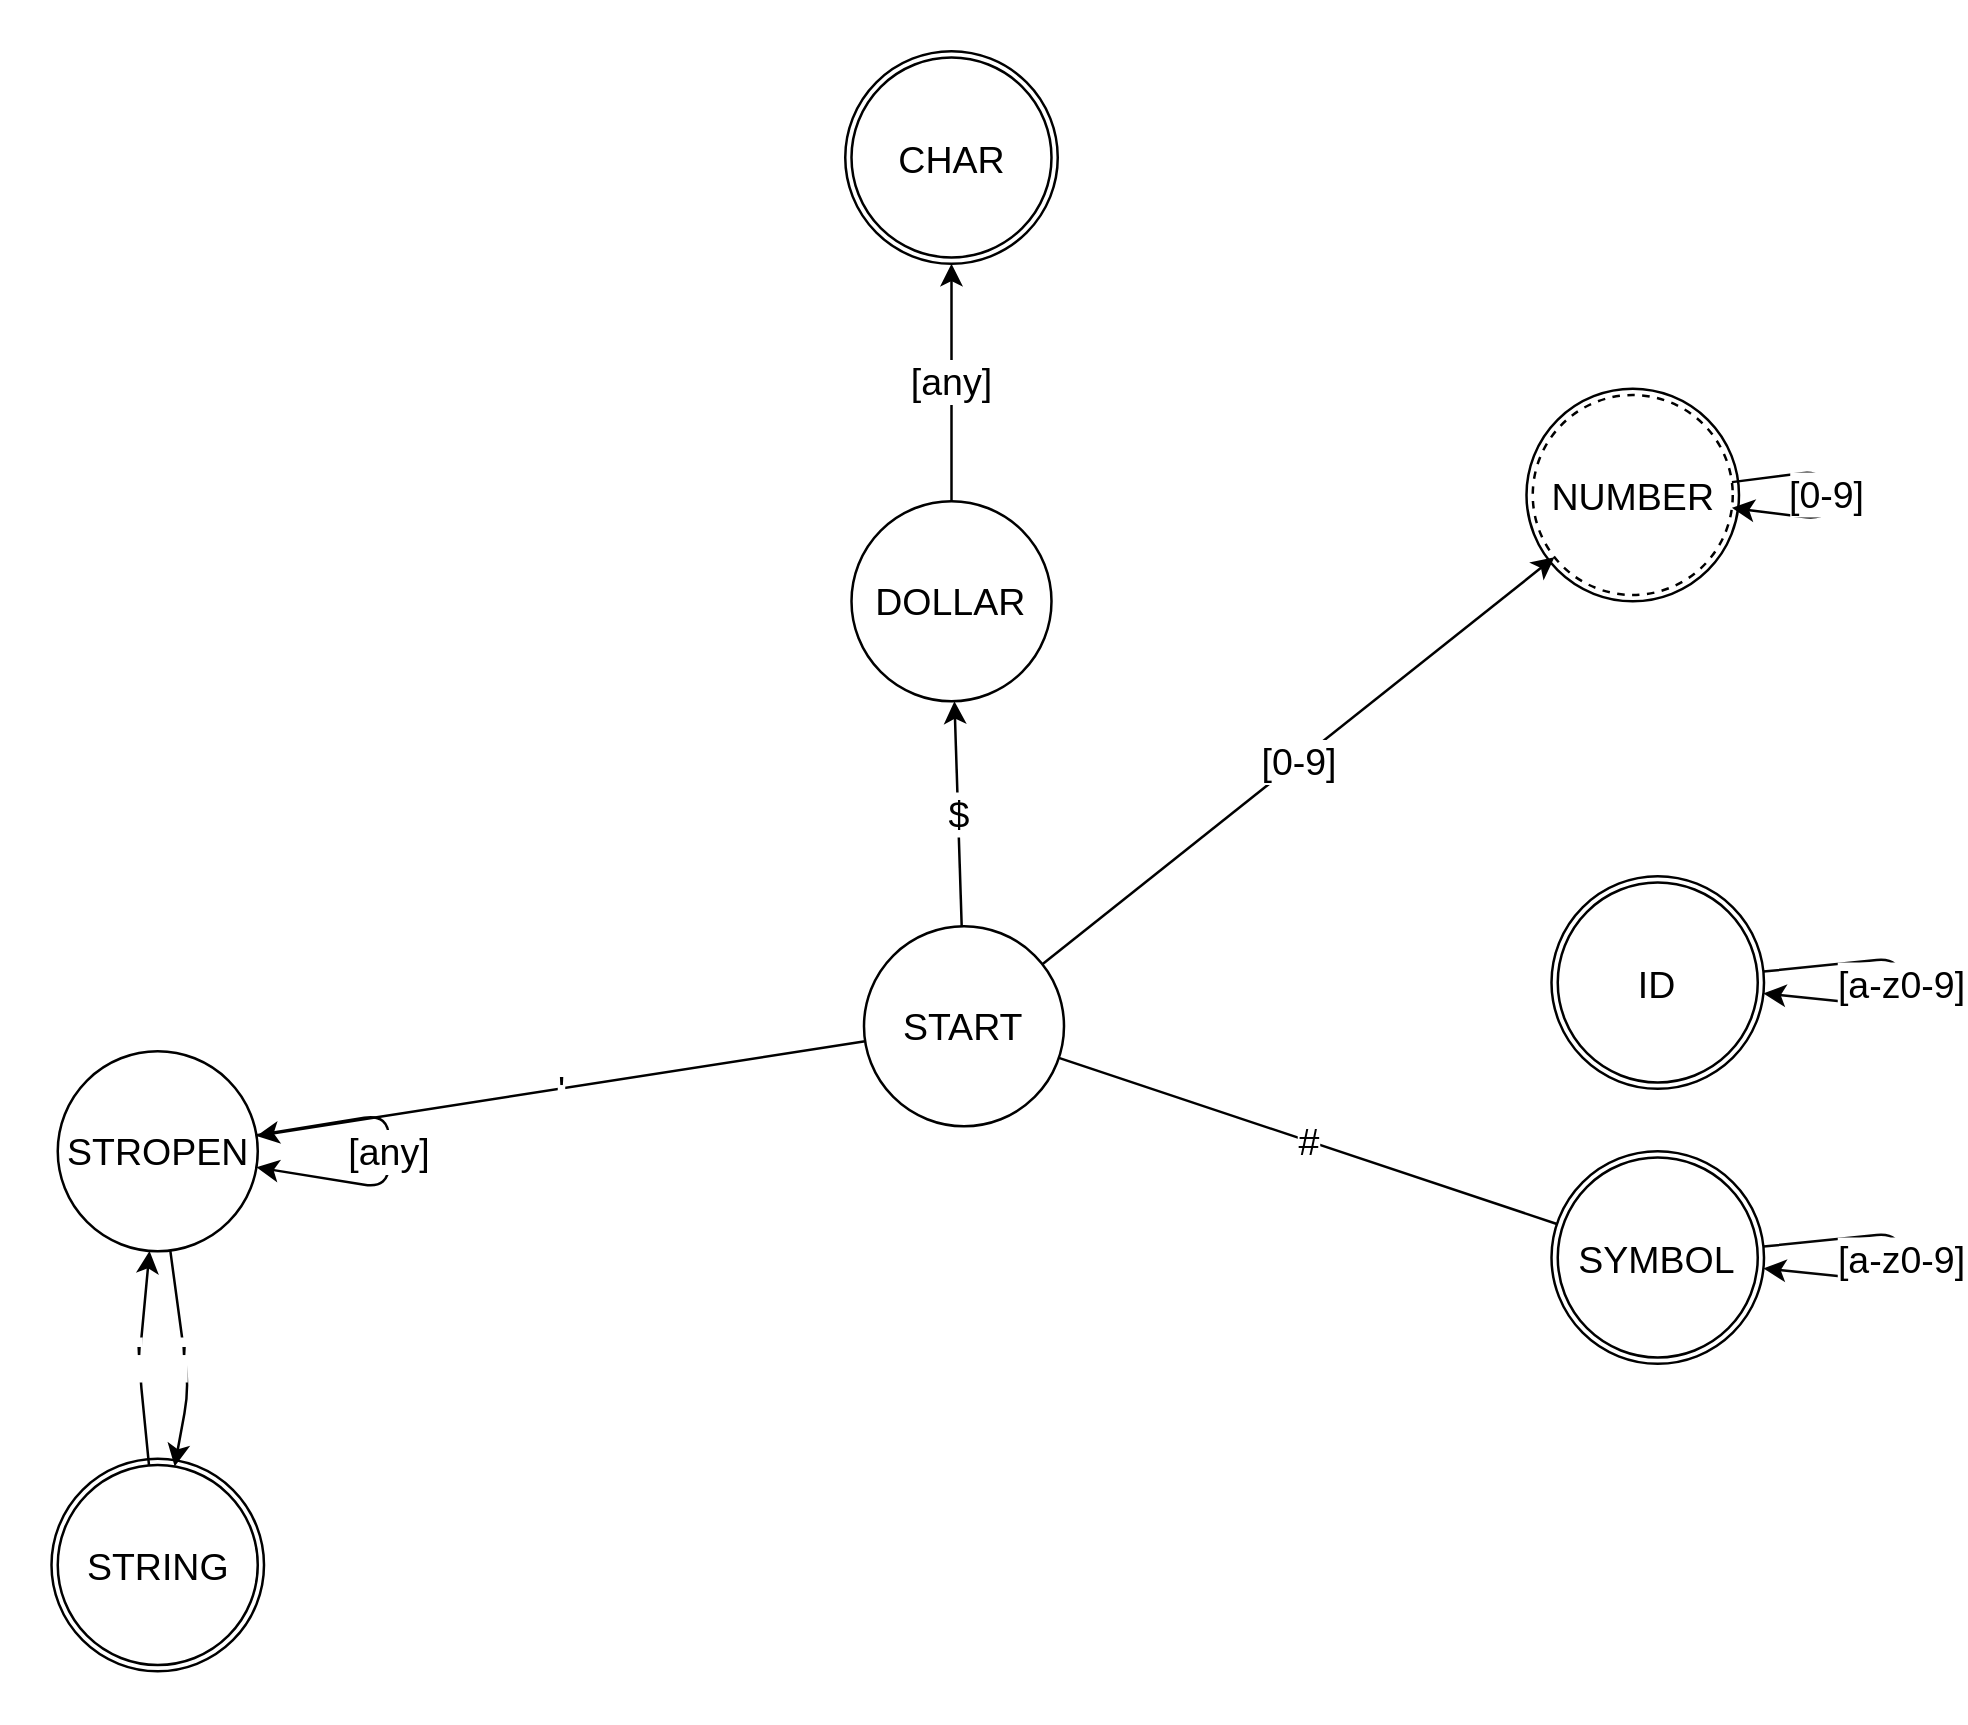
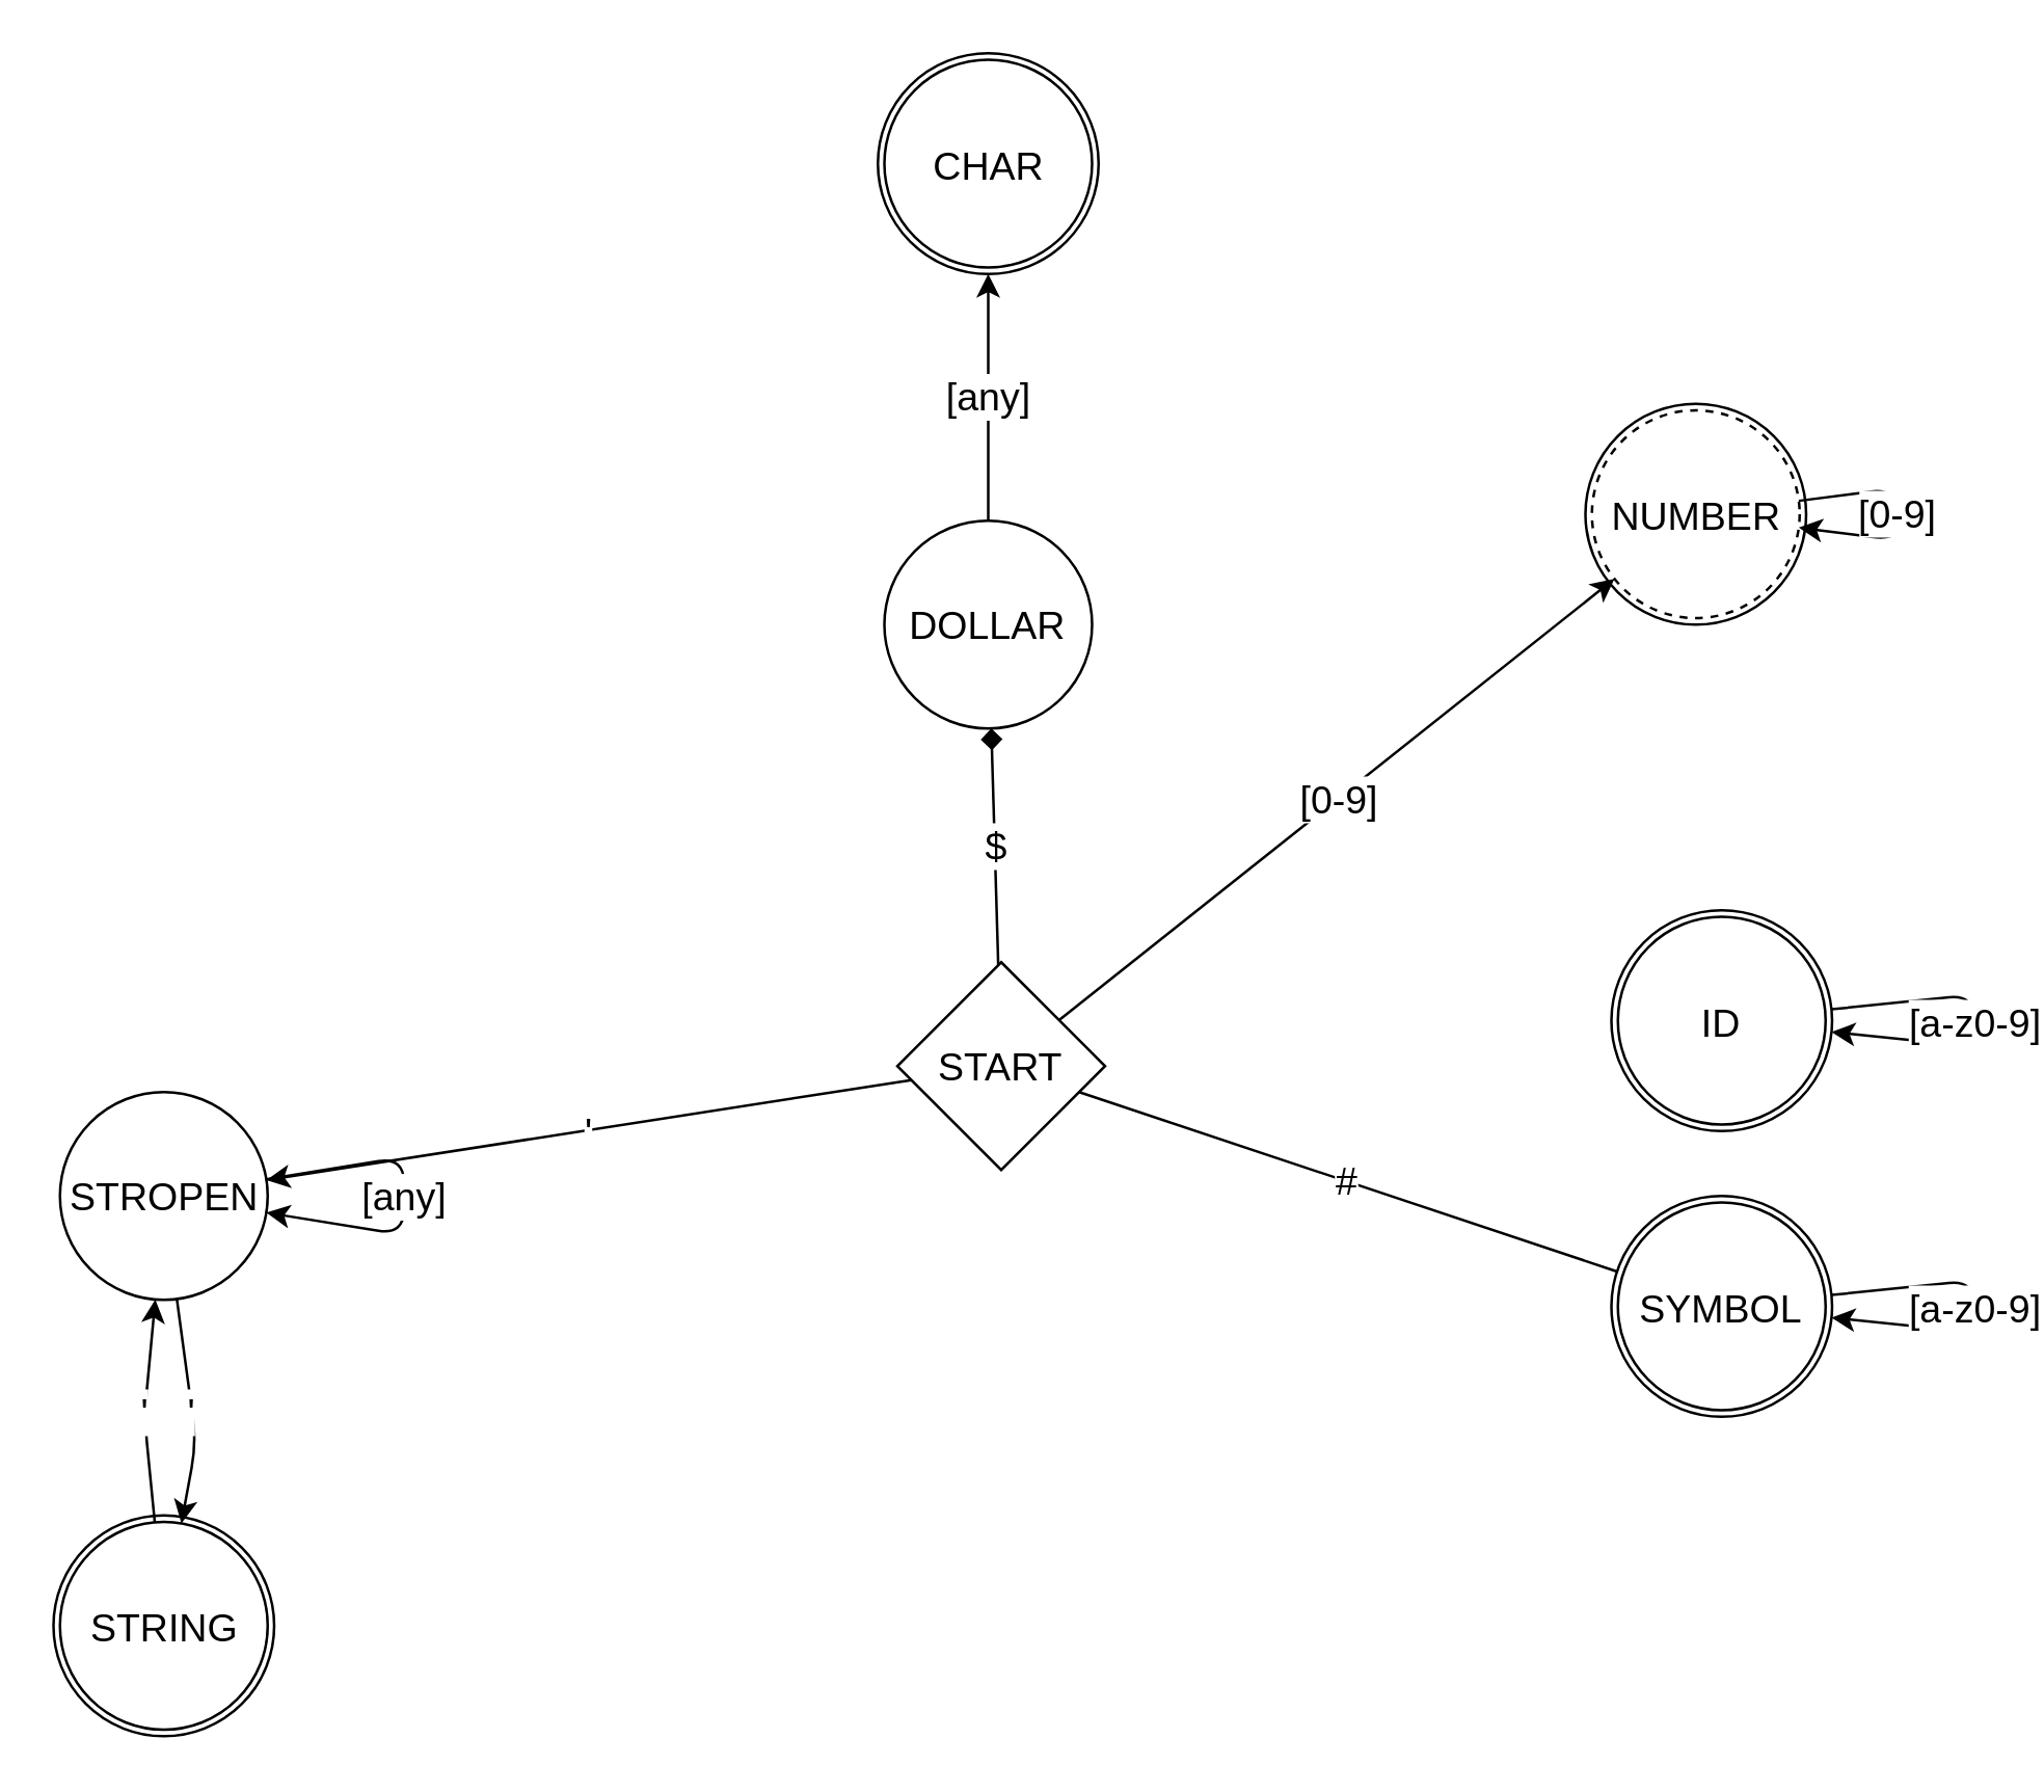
  <mxCell id="0" />
  <mxCell id="1" parent="0" />
- <mxCell id="2" value="$" style="edgeStyle=none;html=1;labelBorderColor=none;spacing=2;spacingTop=0;fontSize=15;" parent="1" source="6" target="8" edge="1"><mxGeometry relative="1" as="geometry" /></mxCell>
+ <mxCell id="2" value="$" style="edgeStyle=none;html=1;labelBorderColor=none;spacing=2;spacingTop=0;fontSize=15;endArrow=diamond;" parent="1" source="6" target="8" edge="1"><mxGeometry relative="1" as="geometry" /></mxCell>
  <mxCell id="3" value="[0-9]" style="edgeStyle=none;shape=connector;rounded=1;sketch=0;jumpStyle=none;html=1;shadow=0;labelBackgroundColor=default;labelBorderColor=none;fontFamily=Helvetica;fontSize=15;fontColor=default;endArrow=classic;startSize=6;sourcePerimeterSpacing=0;strokeColor=default;" parent="1" source="6" target="17" edge="1"><mxGeometry relative="1" as="geometry" /></mxCell>
  <mxCell id="4" value="'" style="edgeStyle=none;shape=connector;rounded=1;sketch=0;jumpStyle=none;jumpSize=12;html=1;shadow=0;labelBackgroundColor=default;labelBorderColor=none;fontFamily=Helvetica;fontSize=15;fontColor=default;endArrow=classic;startSize=6;sourcePerimeterSpacing=0;strokeColor=default;" parent="1" source="6" target="25" edge="1"><mxGeometry relative="1" as="geometry" /></mxCell>
  <mxCell id="5" value="#" style="edgeStyle=none;html=1;fontSize=15;endArrow=none;" parent="1" source="6" target="22" edge="1"><mxGeometry relative="1" as="geometry" /></mxCell>
- <mxCell id="6" value="START" style="ellipse;whiteSpace=wrap;html=1;aspect=fixed;fontSize=15;" parent="1" vertex="1"><mxGeometry x="345" y="370" width="80" height="80" as="geometry" /></mxCell>
+ <mxCell id="6" value="START" style="rhombus;whiteSpace=wrap;html=1;aspect=fixed;fontSize=15;" parent="1" vertex="1"><mxGeometry x="345" y="370" width="80" height="80" as="geometry" /></mxCell>
  <mxCell id="7" value="[any]" style="edgeStyle=none;shape=connector;rounded=1;html=1;labelBackgroundColor=default;fontFamily=Helvetica;fontSize=15;fontColor=default;endArrow=classic;strokeColor=default;" parent="1" source="8" target="11" edge="1"><mxGeometry relative="1" as="geometry" /></mxCell>
  <mxCell id="8" value="&lt;font style=&quot;font-size: 15px&quot;&gt;DOLLAR&lt;/font&gt;" style="ellipse;whiteSpace=wrap;html=1;aspect=fixed;" parent="1" vertex="1"><mxGeometry x="340" y="200" width="80" height="80" as="geometry" /></mxCell>
  <mxCell id="9" value="" style="group;fontFamily=Helvetica;fontSize=15;fontColor=default;strokeColor=none;fillColor=default;html=1;" parent="1" vertex="1" connectable="0"><mxGeometry x="337.5" y="20" width="85" height="85" as="geometry" /></mxCell>
  <mxCell id="10" value="" style="ellipse;whiteSpace=wrap;html=1;aspect=fixed;fillColor=default;gradientColor=none;fontFamily=Helvetica;fontSize=15;fontColor=default;strokeColor=default;" parent="9" vertex="1"><mxGeometry x="2.5" y="2.5" width="80" height="80" as="geometry" /></mxCell>
  <mxCell id="11" value="CHAR" style="ellipse;whiteSpace=wrap;html=1;aspect=fixed;fillColor=none;gradientColor=none;fontFamily=Helvetica;fontSize=15;fontColor=default;strokeColor=default;" parent="9" vertex="1"><mxGeometry width="85" height="85" as="geometry" /></mxCell>
  <mxCell id="12" value="" style="group;fontFamily=Helvetica;fontSize=15;fontColor=default;strokeColor=none;fillColor=none;html=1;imageAspect=1;absoluteArcSize=0;autosize=0;" parent="1" vertex="1" connectable="0"><mxGeometry x="620" y="350" width="85" height="85" as="geometry" /></mxCell>
  <mxCell id="13" value="" style="ellipse;whiteSpace=wrap;html=1;aspect=fixed;fillColor=default;gradientColor=none;fontFamily=Helvetica;fontSize=15;fontColor=default;strokeColor=default;" parent="12" vertex="1"><mxGeometry x="2.5" y="2.5" width="80" height="80" as="geometry" /></mxCell>
  <mxCell id="14" value="ID" style="ellipse;whiteSpace=wrap;html=1;aspect=fixed;fillColor=none;gradientColor=none;fontFamily=Helvetica;fontSize=15;fontColor=default;strokeColor=default;" parent="12" vertex="1"><mxGeometry width="85" height="85" as="geometry" /></mxCell>
  <mxCell id="15" value="[a-z0-9]" style="edgeStyle=none;shape=connector;html=1;labelBackgroundColor=default;labelBorderColor=none;fontFamily=Helvetica;fontSize=15;fontColor=default;endArrow=classic;strokeColor=default;orthogonalLoop=0;backgroundOutline=0;arcSize=20;fillOpacity=100;strokeOpacity=98;rounded=1;startSize=6;sourcePerimeterSpacing=0;jumpStyle=none;shadow=0;sketch=0;" parent="12" source="14" target="14" edge="1"><mxGeometry relative="1" as="geometry"><Array as="points"><mxPoint x="140" y="43" /></Array></mxGeometry></mxCell>
  <mxCell id="16" value="" style="group;pointerEvents=0;fontFamily=Helvetica;fontSize=15;fontColor=default;fillColor=none;gradientColor=none;html=1;" parent="1" vertex="1" connectable="0"><mxGeometry x="610" y="155" width="85" height="85" as="geometry" /></mxCell>
  <mxCell id="17" value="NUMBER" style="ellipse;whiteSpace=wrap;html=1;aspect=fixed;fillColor=default;gradientColor=none;pointerEvents=0;fontFamily=Helvetica;fontSize=15;fontColor=default;dashed=1;" parent="16" vertex="1"><mxGeometry x="2.5" y="2.5" width="80" height="80" as="geometry" /></mxCell>
  <mxCell id="18" value="" style="ellipse;whiteSpace=wrap;html=1;aspect=fixed;fillColor=none;gradientColor=none;pointerEvents=0;fontFamily=Helvetica;fontSize=15;fontColor=default;" parent="16" vertex="1"><mxGeometry width="85" height="85" as="geometry" /></mxCell>
  <mxCell id="19" value="[0-9]" style="edgeStyle=none;shape=connector;rounded=1;sketch=0;jumpStyle=none;html=1;shadow=0;labelBackgroundColor=default;labelBorderColor=none;fontFamily=Helvetica;fontSize=15;fontColor=default;endArrow=classic;startSize=6;sourcePerimeterSpacing=0;strokeColor=default;" parent="16" source="17" target="17" edge="1"><mxGeometry relative="1" as="geometry"><Array as="points"><mxPoint x="120" y="43" /></Array></mxGeometry></mxCell>
  <mxCell id="20" value="" style="group;fontFamily=Helvetica;fontSize=15;fontColor=default;strokeColor=none;fillColor=none;html=1;imageAspect=1;absoluteArcSize=0;autosize=0;" parent="1" vertex="1" connectable="0"><mxGeometry x="620" y="460" width="85" height="85" as="geometry" /></mxCell>
  <mxCell id="21" value="" style="ellipse;whiteSpace=wrap;html=1;aspect=fixed;fillColor=default;gradientColor=none;fontFamily=Helvetica;fontSize=15;fontColor=default;strokeColor=default;" parent="20" vertex="1"><mxGeometry x="2.5" y="2.5" width="80" height="80" as="geometry" /></mxCell>
  <mxCell id="22" value="SYMBOL" style="ellipse;whiteSpace=wrap;html=1;aspect=fixed;fillColor=none;gradientColor=none;fontFamily=Helvetica;fontSize=15;fontColor=default;strokeColor=default;" parent="20" vertex="1"><mxGeometry width="85" height="85" as="geometry" /></mxCell>
  <mxCell id="23" value="[a-z0-9]" style="edgeStyle=none;shape=connector;html=1;labelBackgroundColor=default;labelBorderColor=none;fontFamily=Helvetica;fontSize=15;fontColor=default;endArrow=classic;strokeColor=default;orthogonalLoop=0;backgroundOutline=0;arcSize=20;fillOpacity=100;strokeOpacity=98;rounded=1;startSize=6;sourcePerimeterSpacing=0;jumpStyle=none;shadow=0;sketch=0;" parent="20" source="22" target="22" edge="1"><mxGeometry relative="1" as="geometry"><Array as="points"><mxPoint x="140" y="43" /></Array></mxGeometry></mxCell>
  <mxCell id="24" value="" style="group" parent="1" vertex="1" connectable="0"><mxGeometry x="20" y="420" width="135" height="248.0" as="geometry" /></mxCell>
  <mxCell id="25" value="STROPEN" style="ellipse;whiteSpace=wrap;html=1;aspect=fixed;fillColor=default;gradientColor=none;pointerEvents=0;fontFamily=Helvetica;fontSize=15;fontColor=default;" parent="24" vertex="1"><mxGeometry x="2.5" width="80" height="80" as="geometry" /></mxCell>
  <mxCell id="26" value="[any]" style="edgeStyle=none;shape=connector;rounded=1;sketch=0;jumpStyle=none;jumpSize=12;html=1;shadow=0;labelBackgroundColor=default;labelBorderColor=none;fontFamily=Helvetica;fontSize=15;fontColor=default;endArrow=classic;startSize=6;sourcePerimeterSpacing=0;strokeColor=default;" parent="24" source="25" target="25" edge="1"><mxGeometry relative="1" as="geometry"><Array as="points"><mxPoint x="135" y="55.0" /></Array></mxGeometry></mxCell>
  <mxCell id="27" value="" style="group;pointerEvents=0;fontFamily=Helvetica;fontSize=15;fontColor=default;fillColor=none;gradientColor=none;html=1;" parent="24" vertex="1" connectable="0"><mxGeometry y="163.0" width="85" height="85" as="geometry" /></mxCell>
  <mxCell id="28" value="STRING" style="ellipse;whiteSpace=wrap;html=1;aspect=fixed;fillColor=default;gradientColor=none;pointerEvents=0;fontFamily=Helvetica;fontSize=15;fontColor=default;" parent="27" vertex="1"><mxGeometry x="2.5" y="2.5" width="80" height="80" as="geometry" /></mxCell>
  <mxCell id="29" value="" style="ellipse;whiteSpace=wrap;html=1;aspect=fixed;fillColor=none;gradientColor=none;pointerEvents=0;fontFamily=Helvetica;fontSize=15;fontColor=default;" parent="27" vertex="1"><mxGeometry width="85" height="85" as="geometry" /></mxCell>
  <mxCell id="30" value="'" style="edgeStyle=none;shape=connector;rounded=1;sketch=0;jumpStyle=none;jumpSize=12;html=1;shadow=0;labelBackgroundColor=default;labelBorderColor=none;fontFamily=Helvetica;fontSize=15;fontColor=default;endArrow=classic;startSize=6;sourcePerimeterSpacing=0;strokeColor=default;" parent="24" source="25" target="28" edge="1"><mxGeometry relative="1" as="geometry"><Array as="points"><mxPoint x="55" y="135.0" /></Array></mxGeometry></mxCell>
  <mxCell id="31" value="'" style="edgeStyle=none;shape=connector;rounded=1;sketch=0;jumpStyle=none;jumpSize=12;html=1;shadow=0;labelBackgroundColor=default;labelBorderColor=none;fontFamily=Helvetica;fontSize=15;fontColor=default;endArrow=classic;startSize=6;sourcePerimeterSpacing=0;strokeColor=default;" parent="24" source="28" target="25" edge="1"><mxGeometry relative="1" as="geometry"><Array as="points"><mxPoint x="35" y="125.0" /></Array></mxGeometry></mxCell>
